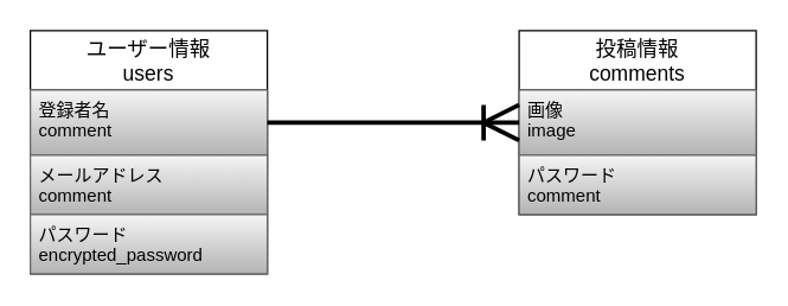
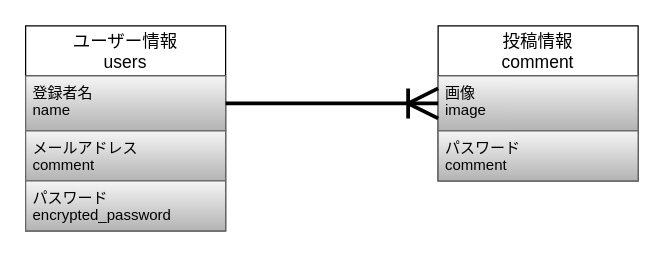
  <mxCell id="0" />
  <mxCell id="1" parent="0" />
  <mxCell id="2" value="ユーザー情報&#10;users" style="swimlane;fontStyle=0;childLayout=stackLayout;horizontal=1;startSize=40;horizontalStack=0;resizeParent=1;resizeParentMax=0;resizeLast=0;collapsible=1;marginBottom=0;align=center;fontSize=14;" vertex="1" parent="1"><mxGeometry x="20" y="20" width="160" height="164" as="geometry" /></mxCell>
- <mxCell id="3" value="登録者名&#10;comment" style="text;spacingLeft=4;spacingRight=4;overflow=hidden;rotatable=0;points=[[0,0.5],[1,0.5]];portConstraint=eastwest;fontSize=12;fillColor=#f5f5f5;gradientColor=#b3b3b3;strokeColor=#666666;fontColor=#000000;" vertex="1" parent="2"><mxGeometry y="40" width="160" height="44" as="geometry" /></mxCell>
+ <mxCell id="3" value="登録者名&#10;name" style="text;spacingLeft=4;spacingRight=4;overflow=hidden;rotatable=0;points=[[0,0.5],[1,0.5]];portConstraint=eastwest;fontSize=12;fillColor=#f5f5f5;gradientColor=#b3b3b3;strokeColor=#666666;fontColor=#000000;" vertex="1" parent="2"><mxGeometry y="40" width="160" height="44" as="geometry" /></mxCell>
  <mxCell id="4" value="メールアドレス&#10;comment" style="text;strokeColor=#666666;fillColor=#f5f5f5;spacingLeft=4;spacingRight=4;overflow=hidden;rotatable=0;points=[[0,0.5],[1,0.5]];portConstraint=eastwest;fontSize=12;gradientColor=#b3b3b3;fontColor=#000000;" vertex="1" parent="2"><mxGeometry y="84" width="160" height="40" as="geometry" /></mxCell>
  <mxCell id="5" value="パスワード&#10;encrypted_password" style="text;strokeColor=#666666;fillColor=#f5f5f5;spacingLeft=4;spacingRight=4;overflow=hidden;rotatable=0;points=[[0,0.5],[1,0.5]];portConstraint=eastwest;fontSize=12;gradientColor=#b3b3b3;fontColor=#000000;" vertex="1" parent="2"><mxGeometry y="124" width="160" height="40" as="geometry" /></mxCell>
- <mxCell id="6" value="投稿情報&#10;comments" style="swimlane;fontStyle=0;childLayout=stackLayout;horizontal=1;startSize=40;horizontalStack=0;resizeParent=1;resizeParentMax=0;resizeLast=0;collapsible=1;marginBottom=0;align=center;fontSize=14;" vertex="1" parent="1"><mxGeometry x="350" y="20" width="160" height="124" as="geometry" /></mxCell>
+ <mxCell id="6" value="投稿情報&#10;comment" style="swimlane;fontStyle=0;childLayout=stackLayout;horizontal=1;startSize=40;horizontalStack=0;resizeParent=1;resizeParentMax=0;resizeLast=0;collapsible=1;marginBottom=0;align=center;fontSize=14;" vertex="1" parent="1"><mxGeometry x="350" y="20" width="160" height="124" as="geometry" /></mxCell>
  <mxCell id="7" value="画像&#10;image" style="text;spacingLeft=4;spacingRight=4;overflow=hidden;rotatable=0;points=[[0,0.5],[1,0.5]];portConstraint=eastwest;fontSize=12;fillColor=#f5f5f5;gradientColor=#b3b3b3;strokeColor=#666666;fontColor=#000000;" vertex="1" parent="6"><mxGeometry y="40" width="160" height="44" as="geometry" /></mxCell>
  <mxCell id="8" value="パスワード&#10;comment" style="text;strokeColor=#666666;fillColor=#f5f5f5;spacingLeft=4;spacingRight=4;overflow=hidden;rotatable=0;points=[[0,0.5],[1,0.5]];portConstraint=eastwest;fontSize=12;gradientColor=#b3b3b3;fontColor=#000000;" vertex="1" parent="6"><mxGeometry y="84" width="160" height="40" as="geometry" /></mxCell>
  <mxCell id="9" value="" style="edgeStyle=entityRelationEdgeStyle;fontSize=12;html=1;endArrow=ERoneToMany;fontColor=#000000;entryX=0;entryY=0.5;entryDx=0;entryDy=0;strokeWidth=3;endSize=20;" edge="1" parent="1" target="7"><mxGeometry width="100" height="100" relative="1" as="geometry"><mxPoint x="180" y="82" as="sourcePoint" /><mxPoint x="300" y="10" as="targetPoint" /></mxGeometry></mxCell>
